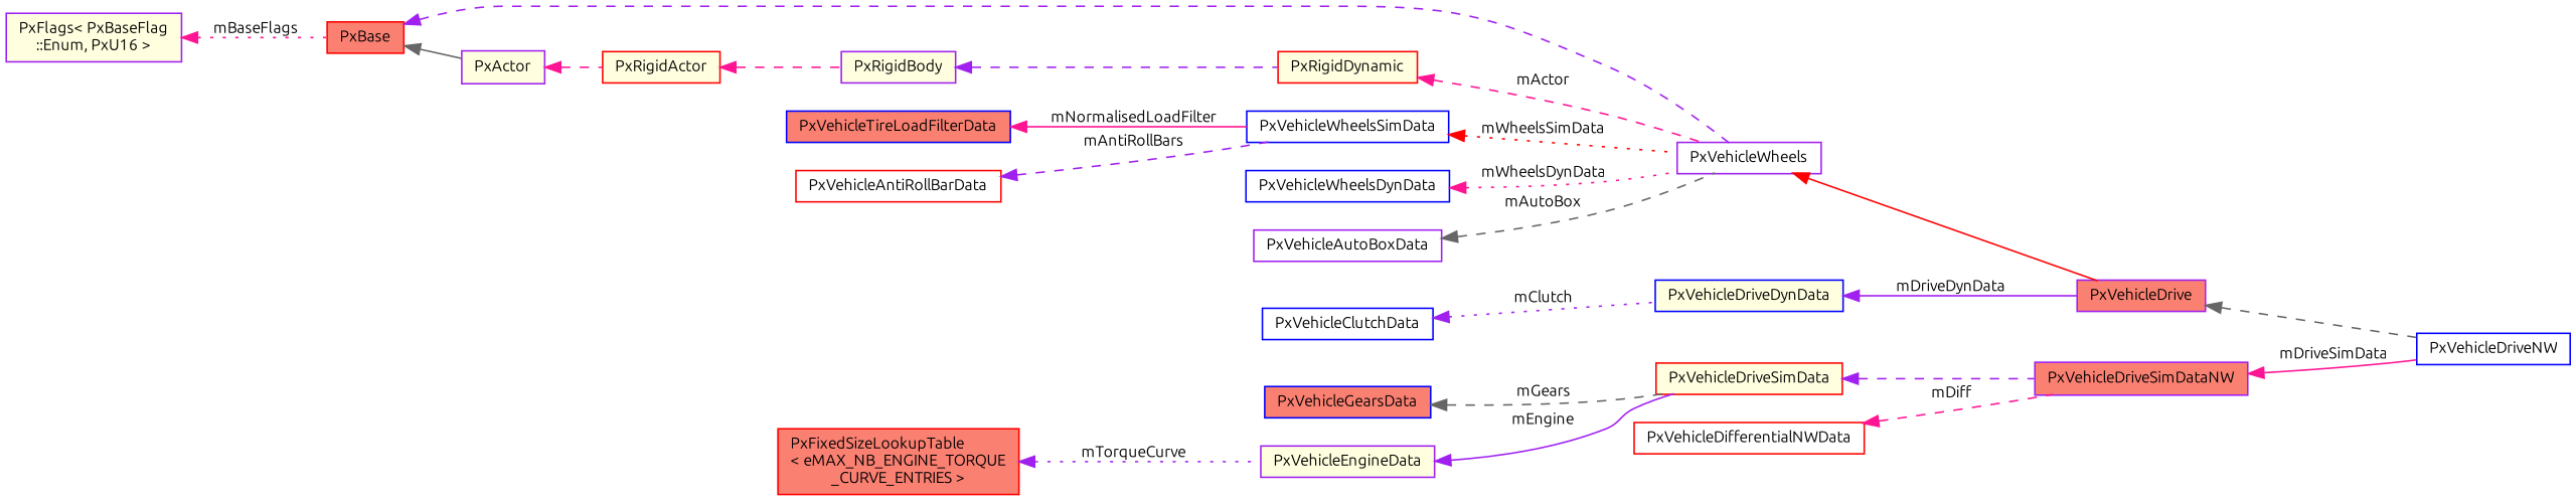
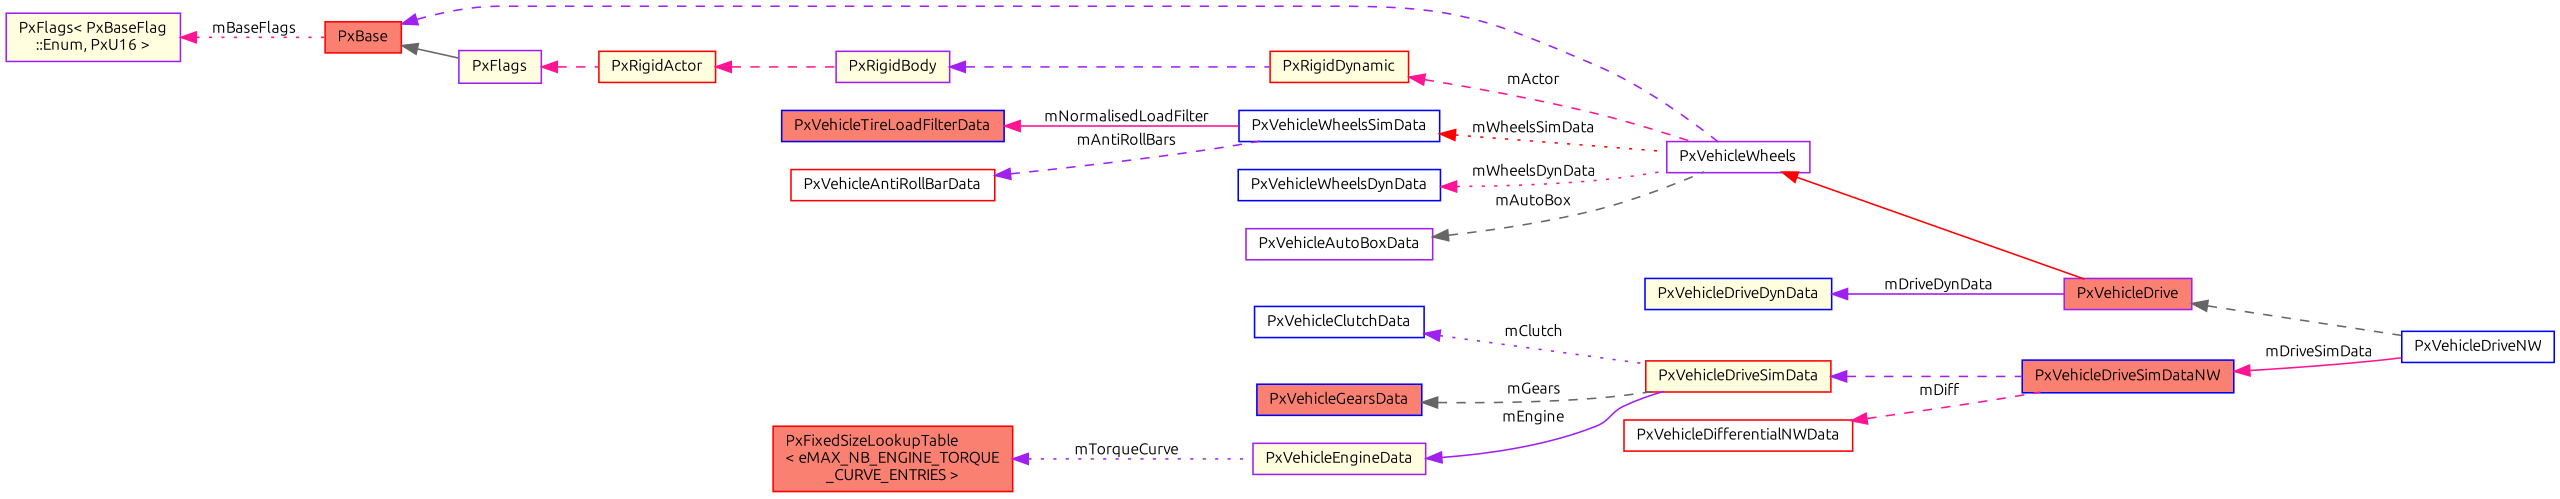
  digraph {
    fontname=Ubuntu
    rankdir=LR
    node [color=purple fillcolor=white fontname=Ubuntu fontsize=10 shape=record style=filled]
    edge [color=purple dir=back fontname=Ubuntu fontsize=10 labelfontname=Helvetica labelfontsize=10 style=dashed]
    n1 [color=blue fontcolor=black height=0.2 label=PxVehicleDriveNW width=0.4]
    n2 [fillcolor=salmon height=0.2 label=PxVehicleDrive width=0.4]
    n3 [height=0.2 label=PxVehicleWheels width=0.4]
    n4 [color=red fillcolor=salmon height=0.2 label=PxBase width=0.4]
-   n5 [fillcolor=lightyellow height=0.2 label=PxActor width=0.4]
+   n5 [fillcolor=lightyellow height=0.2 label=PxFlags width=0.4]
    n6 [color=red fillcolor=lightyellow height=0.2 label=PxRigidActor width=0.4]
    n7 [fillcolor=lightyellow height=0.2 label="PxFlags\< PxBaseFlag\l::Enum, PxU16 \>" width=0.4]
    n8 [color=blue height=0.2 label=PxVehicleWheelsSimData width=0.4]
    n9 [color=blue fillcolor=salmon height=0.2 label=PxVehicleTireLoadFilterData width=0.4]
    n10 [color=red height=0.2 label=PxVehicleAntiRollBarData width=0.4]
    n11 [color=red fillcolor=lightyellow height=0.2 label=PxRigidDynamic width=0.4]
    n12 [fillcolor=lightyellow height=0.2 label=PxRigidBody width=0.4]
    n13 [color=blue height=0.2 label=PxVehicleWheelsDynData width=0.4]
    n14 [color=blue fillcolor=lightyellow height=0.2 label=PxVehicleDriveDynData width=0.4]
-   n15 [fillcolor=salmon height=0.2 label=PxVehicleDriveSimDataNW width=0.4]
+   n15 [color=blue fillcolor=salmon height=0.2 label=PxVehicleDriveSimDataNW width=0.4]
    n16 [color=red fillcolor=lightyellow height=0.2 label=PxVehicleDriveSimData width=0.4]
    n17 [color=blue fillcolor=salmon height=0.2 label=PxVehicleGearsData width=0.4]
    n18 [color=blue height=0.2 label=PxVehicleClutchData width=0.4]
    n19 [fillcolor=lightyellow height=0.2 label=PxVehicleEngineData width=0.4]
    n20 [color=red fillcolor=salmon height=0.2 label="PxFixedSizeLookupTable\l\< eMAX_NB_ENGINE_TORQUE\l_CURVE_ENTRIES \>" width=0.4]
    n21 [height=0.2 label=PxVehicleAutoBoxData width=0.4]
    n22 [color=red height=0.2 label=PxVehicleDifferentialNWData width=0.4]
    n2 -> n1 [color=gray40]
    n3 -> n2 [color=red style=solid]
    n4 -> n3
    n4 -> n5 [color=gray40 style=solid]
    n5 -> n6 [color=deeppink]
    n6 -> n12 [color=deeppink]
    n7 -> n4 [color=deeppink label=" mBaseFlags" style=dotted]
    n8 -> n3 [color=red label=" mWheelsSimData" style=dotted]
    n9 -> n8 [color=deeppink label=" mNormalisedLoadFilter" style=solid]
    n10 -> n8 [label=" mAntiRollBars"]
    n11 -> n3 [color=deeppink label=" mActor"]
    n12 -> n11
    n13 -> n3 [color=deeppink label=" mWheelsDynData" style=dotted]
    n14 -> n2 [label=" mDriveDynData" style=solid]
    n15 -> n1 [color=deeppink label=" mDriveSimData" style=solid]
    n16 -> n15
    n17 -> n16 [color=gray40 label=" mGears"]
-   n18 -> n14 [label=" mClutch" style=dotted]
+   n18 -> n16 [label=" mClutch" style=dotted]
    n19 -> n16 [label=" mEngine" style=solid]
    n20 -> n19 [label=" mTorqueCurve" style=dotted]
    n21 -> n3 [color=gray40 label=" mAutoBox"]
    n22 -> n15 [color=deeppink label=" mDiff"]
  }
